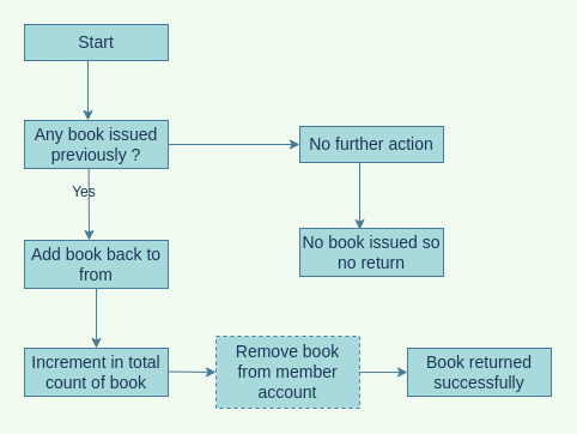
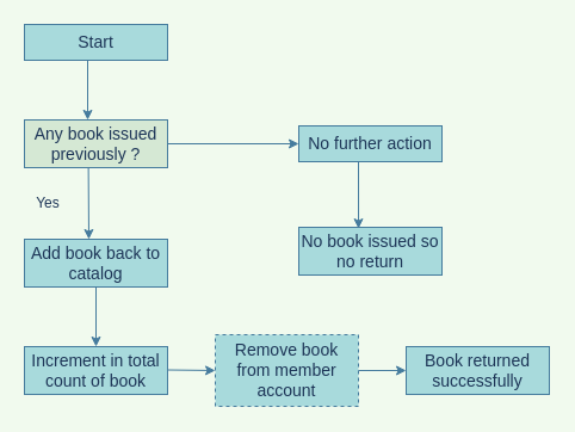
  <mxCell id="0" />
  <mxCell id="1" parent="0" />
  <mxCell id="2" value="&lt;font style=&quot;font-size: 14px&quot;&gt;Start&lt;/font&gt;" style="rounded=0;whiteSpace=wrap;html=1;fillColor=#A8DADC;strokeColor=#457B9D;fontColor=#1D3557;" parent="1" vertex="1"><mxGeometry x="20" y="20" width="120" height="30" as="geometry" /></mxCell>
  <mxCell id="3" value="" style="endArrow=classic;html=1;strokeColor=#457B9D;fontColor=#1D3557;labelBackgroundColor=#F1FAEE;" parent="1" edge="1"><mxGeometry width="50" height="50" relative="1" as="geometry"><mxPoint x="73" y="50" as="sourcePoint" /><mxPoint x="73" y="100" as="targetPoint" /></mxGeometry></mxCell>
- <mxCell id="4" value="&lt;font style=&quot;font-size: 14px&quot;&gt;Any book issued previously ?&lt;/font&gt;" style="rounded=0;whiteSpace=wrap;html=1;fillColor=#A8DADC;strokeColor=#457B9D;fontColor=#1D3557;" parent="1" vertex="1"><mxGeometry x="20" y="100" width="120" height="40" as="geometry" /></mxCell>
+ <mxCell id="4" value="&lt;font style=&quot;font-size: 14px&quot;&gt;Any book issued previously ?&lt;/font&gt;" style="rounded=0;whiteSpace=wrap;html=1;fillColor=#d5e8d4;strokeColor=#457B9D;fontColor=#1D3557;" parent="1" vertex="1"><mxGeometry x="20" y="100" width="120" height="40" as="geometry" /></mxCell>
  <mxCell id="5" value="" style="endArrow=classic;html=1;exitX=1;exitY=0.5;exitDx=0;exitDy=0;strokeColor=#457B9D;fontColor=#1D3557;labelBackgroundColor=#F1FAEE;" parent="1" source="4" edge="1"><mxGeometry width="50" height="50" relative="1" as="geometry"><mxPoint x="270" y="140" as="sourcePoint" /><mxPoint x="250" y="120" as="targetPoint" /></mxGeometry></mxCell>
  <mxCell id="6" value="&lt;span style=&quot;font-size: 14px&quot;&gt;No further action&lt;/span&gt;" style="rounded=0;whiteSpace=wrap;html=1;fillColor=#A8DADC;strokeColor=#457B9D;fontColor=#1D3557;" parent="1" vertex="1"><mxGeometry x="250" y="105" width="120" height="30" as="geometry" /></mxCell>
  <mxCell id="7" value="" style="endArrow=classic;html=1;entryX=0.417;entryY=0.027;entryDx=0;entryDy=0;entryPerimeter=0;strokeColor=#457B9D;fontColor=#1D3557;labelBackgroundColor=#F1FAEE;" parent="1" target="8" edge="1"><mxGeometry width="50" height="50" relative="1" as="geometry"><mxPoint x="300" y="135" as="sourcePoint" /><mxPoint x="310" y="188" as="targetPoint" /></mxGeometry></mxCell>
  <mxCell id="8" value="&lt;span style=&quot;font-size: 14px&quot;&gt;No book issued so no return&lt;br&gt;&lt;/span&gt;" style="rounded=0;whiteSpace=wrap;html=1;fillColor=#A8DADC;strokeColor=#457B9D;fontColor=#1D3557;" parent="1" vertex="1"><mxGeometry x="250" y="190" width="120" height="40" as="geometry" /></mxCell>
  <mxCell id="9" value="&lt;span style=&quot;font-size: 14px&quot;&gt;Remove book from member account&lt;/span&gt;" style="rounded=0;whiteSpace=wrap;html=1;fillColor=#A8DADC;strokeColor=#457B9D;fontColor=#1D3557;dashed=1;" parent="1" vertex="1"><mxGeometry x="180" y="280" width="120" height="60" as="geometry" /></mxCell>
  <mxCell id="10" value="&lt;span style=&quot;font-size: 14px&quot;&gt;Increment in total count of book&lt;/span&gt;" style="rounded=0;whiteSpace=wrap;html=1;fillColor=#A8DADC;strokeColor=#457B9D;fontColor=#1D3557;" parent="1" vertex="1"><mxGeometry x="20" y="290" width="120" height="40" as="geometry" /></mxCell>
- <mxCell id="11" value="&lt;span style=&quot;font-size: 14px&quot;&gt;Add book back to from&lt;/span&gt;" style="rounded=0;whiteSpace=wrap;html=1;fillColor=#A8DADC;strokeColor=#457B9D;fontColor=#1D3557;" parent="1" vertex="1"><mxGeometry x="20" y="200" width="120" height="40" as="geometry" /></mxCell>
+ <mxCell id="11" value="&lt;span style=&quot;font-size: 14px&quot;&gt;Add book back to catalog&lt;/span&gt;" style="rounded=0;whiteSpace=wrap;html=1;fillColor=#A8DADC;strokeColor=#457B9D;fontColor=#1D3557;" parent="1" vertex="1"><mxGeometry x="20" y="200" width="120" height="40" as="geometry" /></mxCell>
  <mxCell id="12" value="" style="endArrow=classic;html=1;exitX=0.447;exitY=1.01;exitDx=0;exitDy=0;exitPerimeter=0;strokeColor=#457B9D;fontColor=#1D3557;labelBackgroundColor=#F1FAEE;" parent="1" source="4" edge="1"><mxGeometry width="50" height="50" relative="1" as="geometry"><mxPoint x="70" y="160" as="sourcePoint" /><mxPoint x="74" y="200" as="targetPoint" /></mxGeometry></mxCell>
- <mxCell id="13" value="Yes" style="text;html=1;strokeColor=none;fillColor=none;align=center;verticalAlign=middle;whiteSpace=wrap;rounded=0;fontColor=#1D3557;" parent="1" vertex="1"><mxGeometry x="50" y="150" width="40" height="20" as="geometry" /></mxCell>
+ <mxCell id="13" value="Yes" style="text;html=1;strokeColor=none;fillColor=none;align=center;verticalAlign=middle;whiteSpace=wrap;rounded=0;fontColor=#1D3557;" parent="1" vertex="1"><mxGeometry x="20" y="160" width="40" height="20" as="geometry" /></mxCell>
  <mxCell id="14" value="" style="endArrow=classic;html=1;exitX=0.5;exitY=1;exitDx=0;exitDy=0;entryX=0.5;entryY=0;entryDx=0;entryDy=0;entryPerimeter=0;strokeColor=#457B9D;fontColor=#1D3557;labelBackgroundColor=#F1FAEE;" parent="1" target="10" edge="1"><mxGeometry width="50" height="50" relative="1" as="geometry"><mxPoint x="80" y="240" as="sourcePoint" /><mxPoint x="80" y="285" as="targetPoint" /></mxGeometry></mxCell>
  <mxCell id="15" value="" style="endArrow=classic;html=1;exitX=1;exitY=0.5;exitDx=0;exitDy=0;entryX=0;entryY=0.5;entryDx=0;entryDy=0;strokeColor=#457B9D;fontColor=#1D3557;labelBackgroundColor=#F1FAEE;" parent="1" target="9" edge="1"><mxGeometry width="50" height="50" relative="1" as="geometry"><mxPoint x="140" y="309.5" as="sourcePoint" /><mxPoint x="250" y="309.5" as="targetPoint" /></mxGeometry></mxCell>
  <mxCell id="16" value="" style="endArrow=classic;html=1;exitX=1;exitY=0.5;exitDx=0;exitDy=0;strokeColor=#457B9D;fontColor=#1D3557;labelBackgroundColor=#F1FAEE;" parent="1" source="9" edge="1"><mxGeometry width="50" height="50" relative="1" as="geometry"><mxPoint x="350" y="280" as="sourcePoint" /><mxPoint x="340" y="310" as="targetPoint" /></mxGeometry></mxCell>
  <mxCell id="17" value="&lt;span style=&quot;font-size: 14px&quot;&gt;Book returned successfully&lt;br&gt;&lt;/span&gt;" style="rounded=0;whiteSpace=wrap;html=1;fillColor=#A8DADC;strokeColor=#457B9D;fontColor=#1D3557;" parent="1" vertex="1"><mxGeometry x="340" y="290" width="120" height="40" as="geometry" /></mxCell>
  <mxCell id="18" value="" style="shape=parallelogram;perimeter=parallelogramPerimeter;whiteSpace=wrap;html=1;rounded=0;strokeColor=none;fillColor=none;" parent="1" vertex="1"><mxGeometry x="200" y="135" width="120" height="60" as="geometry" /></mxCell>
